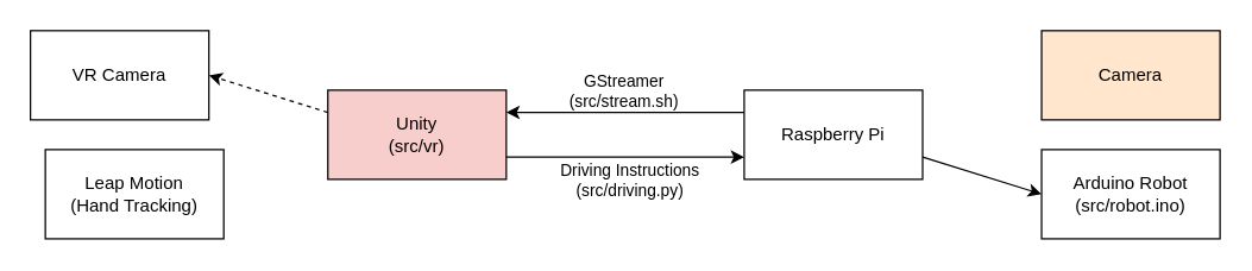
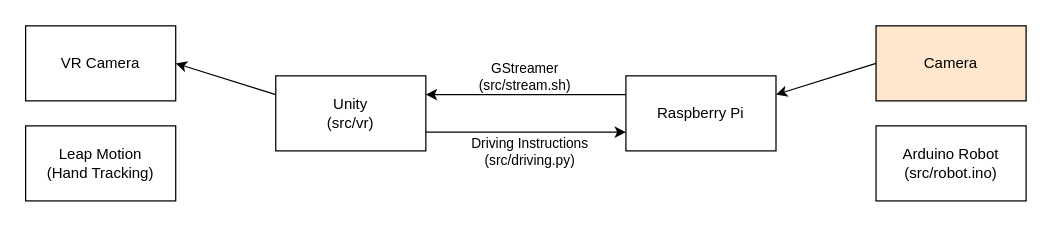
  <mxCell id="0" />
  <mxCell id="1" parent="0" />
  <mxCell id="2" value="VR Camera" style="rounded=0;whiteSpace=wrap;html=1;" parent="1" vertex="1"><mxGeometry x="20" y="20" width="120" height="60" as="geometry" /></mxCell>
- <mxCell id="3" value="Leap Motion&lt;br&gt;(Hand Tracking)" style="rounded=0;whiteSpace=wrap;html=1;" parent="1" vertex="1"><mxGeometry x="30" y="100" width="120" height="60" as="geometry" /></mxCell>
- <mxCell id="4" value="Unity&lt;br&gt;(src/vr)" style="rounded=0;whiteSpace=wrap;html=1;fillColor=#f8cecc;" parent="1" vertex="1"><mxGeometry x="220" y="60" width="120" height="60" as="geometry" /></mxCell>
- <mxCell id="5" value="" style="endArrow=classic;html=1;entryX=1;entryY=0.5;entryDx=0;entryDy=0;exitX=0;exitY=0.25;exitDx=0;exitDy=0;dashed=1;" parent="1" source="4" target="2" edge="1"><mxGeometry width="50" height="50" relative="1" as="geometry"><mxPoint x="200" y="190" as="sourcePoint" /><mxPoint x="250" y="140" as="targetPoint" /></mxGeometry></mxCell>
+ <mxCell id="3" value="Leap Motion&lt;br&gt;(Hand Tracking)" style="rounded=0;whiteSpace=wrap;html=1;" parent="1" vertex="1"><mxGeometry x="20" y="100" width="120" height="60" as="geometry" /></mxCell>
+ <mxCell id="4" value="Unity&lt;br&gt;(src/vr)" style="rounded=0;whiteSpace=wrap;html=1;" parent="1" vertex="1"><mxGeometry x="220" y="60" width="120" height="60" as="geometry" /></mxCell>
+ <mxCell id="5" value="" style="endArrow=classic;html=1;entryX=1;entryY=0.5;entryDx=0;entryDy=0;exitX=0;exitY=0.25;exitDx=0;exitDy=0;" parent="1" source="4" target="2" edge="1"><mxGeometry width="50" height="50" relative="1" as="geometry"><mxPoint x="200" y="190" as="sourcePoint" /><mxPoint x="250" y="140" as="targetPoint" /></mxGeometry></mxCell>
  <mxCell id="6" value="Raspberry Pi" style="rounded=0;whiteSpace=wrap;html=1;" parent="1" vertex="1"><mxGeometry x="500" y="60" width="120" height="60" as="geometry" /></mxCell>
  <mxCell id="7" value="" style="endArrow=classic;html=1;exitX=1;exitY=0.75;exitDx=0;exitDy=0;entryX=0;entryY=0.75;entryDx=0;entryDy=0;" parent="1" source="4" target="6" edge="1"><mxGeometry width="50" height="50" relative="1" as="geometry"><mxPoint x="470" y="190" as="sourcePoint" /><mxPoint x="520" y="140" as="targetPoint" /></mxGeometry></mxCell>
  <mxCell id="8" value="Driving Instructions&lt;br&gt;(src/driving.py)" style="edgeLabel;html=1;align=center;verticalAlign=middle;resizable=0;points=[];labelBackgroundColor=none;" parent="7" vertex="1" connectable="0"><mxGeometry x="0.002" y="2" relative="1" as="geometry"><mxPoint x="2.17" y="17" as="offset" /></mxGeometry></mxCell>
  <mxCell id="9" value="" style="endArrow=classic;html=1;exitX=0;exitY=0.25;exitDx=0;exitDy=0;entryX=1;entryY=0.25;entryDx=0;entryDy=0;" parent="1" source="6" target="4" edge="1"><mxGeometry width="50" height="50" relative="1" as="geometry"><mxPoint x="370" y="180" as="sourcePoint" /><mxPoint x="450" y="180" as="targetPoint" /></mxGeometry></mxCell>
  <mxCell id="10" value="GStreamer&lt;br&gt;(src/stream.sh)" style="edgeLabel;html=1;align=center;verticalAlign=middle;resizable=0;points=[];labelBackgroundColor=none;" parent="9" vertex="1" connectable="0"><mxGeometry x="0.3" y="2" relative="1" as="geometry"><mxPoint x="22" y="-17" as="offset" /></mxGeometry></mxCell>
  <mxCell id="11" value="Camera" style="rounded=0;whiteSpace=wrap;html=1;fillColor=#ffe6cc;" parent="1" vertex="1"><mxGeometry x="700" y="20" width="120" height="60" as="geometry" /></mxCell>
  <mxCell id="12" value="Arduino Robot&lt;br&gt;(src/robot.ino)" style="rounded=0;whiteSpace=wrap;html=1;" parent="1" vertex="1"><mxGeometry x="700" y="100" width="120" height="60" as="geometry" /></mxCell>
- <mxCell id="14" value="" style="endArrow=classic;html=1;exitX=1;exitY=0.75;exitDx=0;exitDy=0;entryX=0;entryY=0.5;entryDx=0;entryDy=0;" parent="1" source="6" target="12" edge="1"><mxGeometry width="50" height="50" relative="1" as="geometry"><mxPoint x="710" y="140" as="sourcePoint" /><mxPoint x="670" y="70" as="targetPoint" /></mxGeometry></mxCell>
+ <mxCell id="13" value="" style="endArrow=classic;html=1;exitX=0;exitY=0.5;exitDx=0;exitDy=0;entryX=1;entryY=0.25;entryDx=0;entryDy=0;" parent="1" source="11" target="6" edge="1"><mxGeometry width="50" height="50" relative="1" as="geometry"><mxPoint x="680" y="230" as="sourcePoint" /><mxPoint x="520" y="230" as="targetPoint" /></mxGeometry></mxCell>
